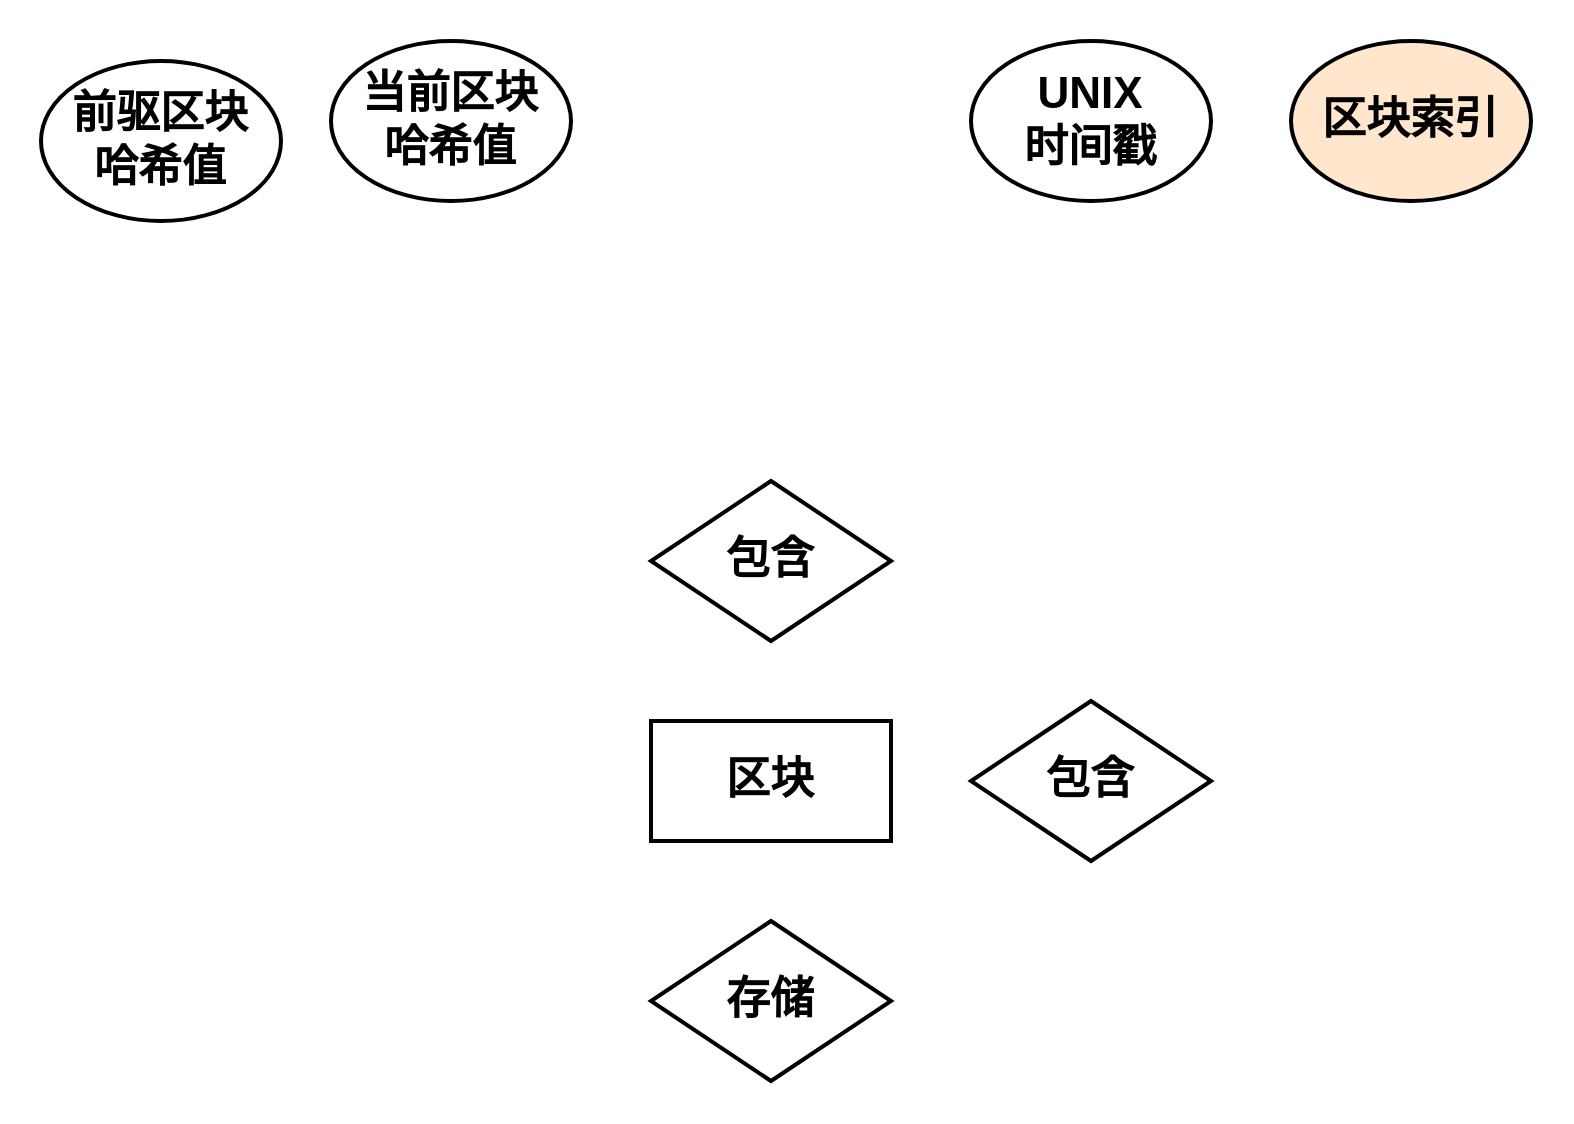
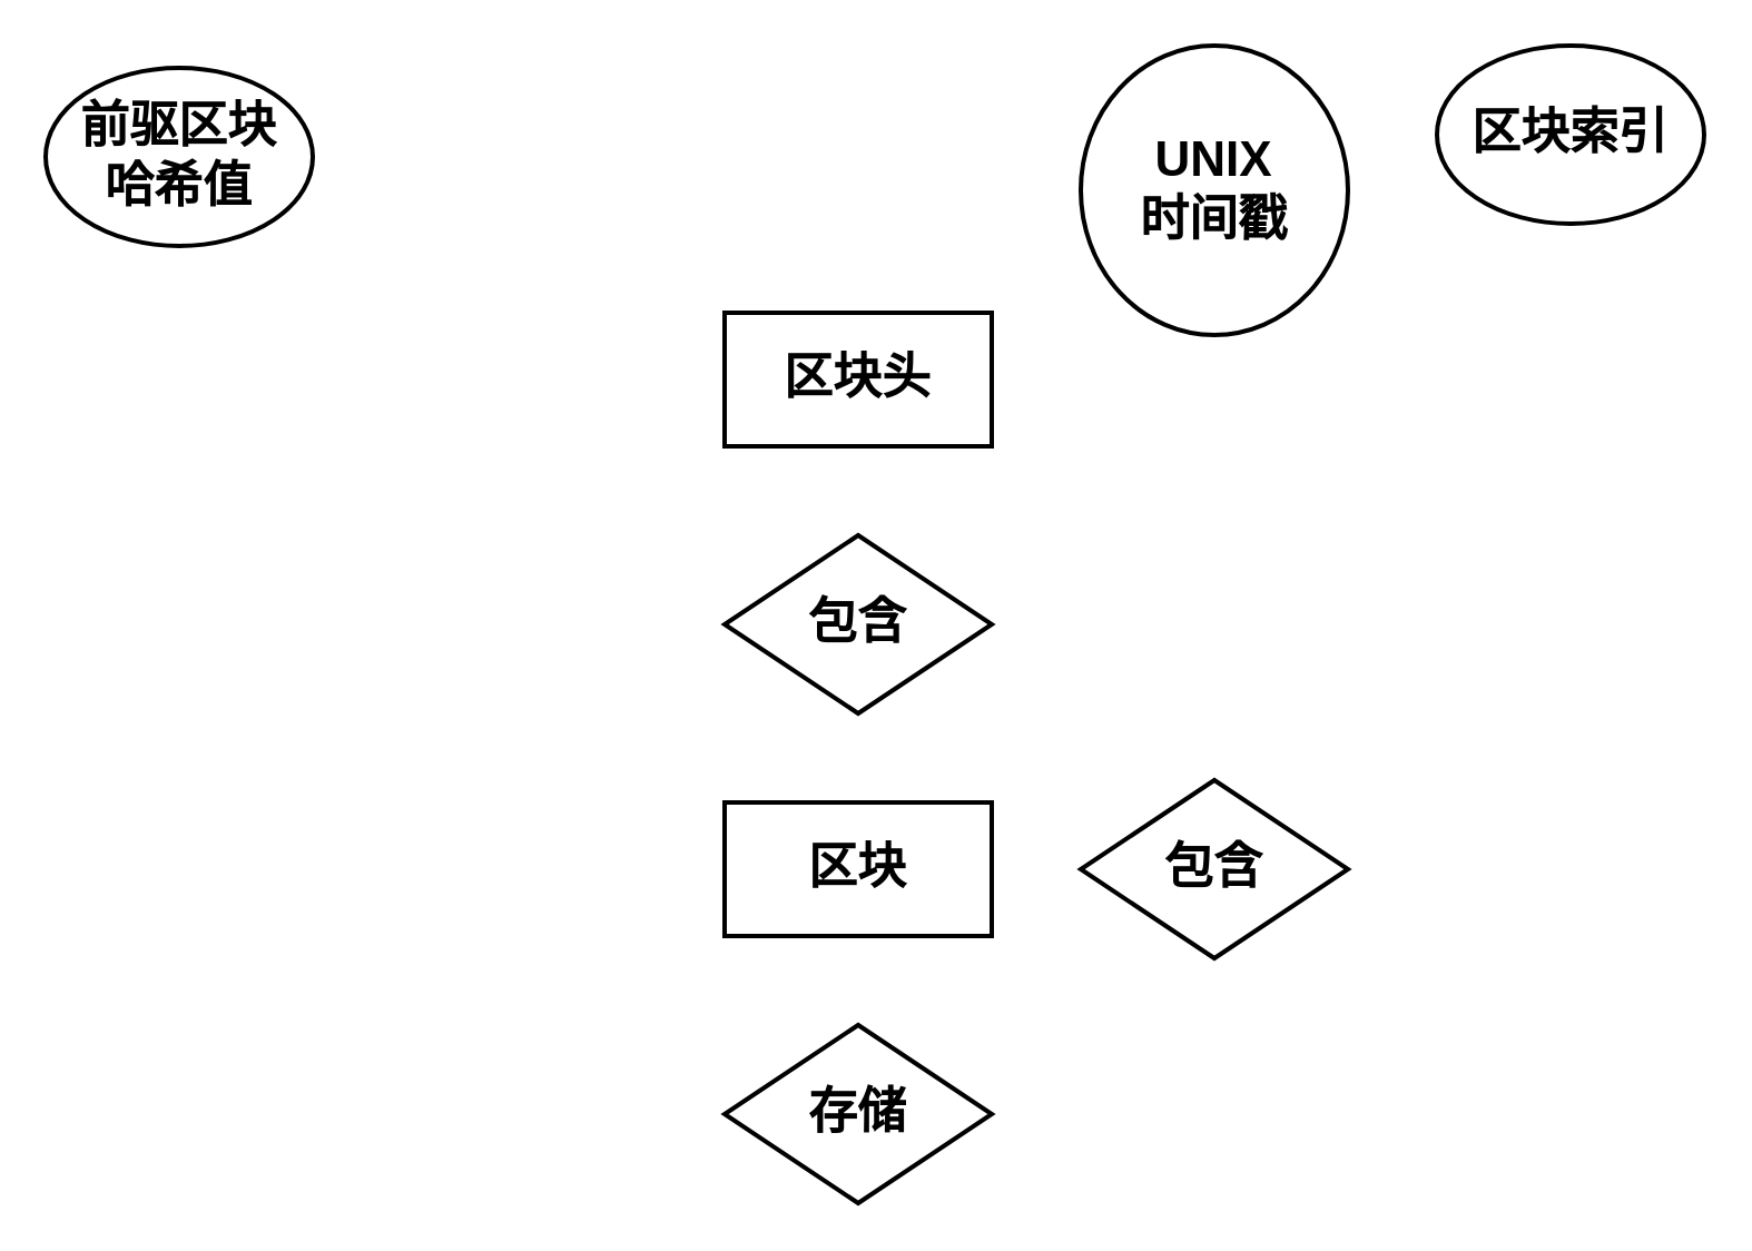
  <mxCell id="0" />
  <mxCell id="1" parent="0" />
  <mxCell id="2" value="&lt;font style=&quot;font-size: 22px&quot;&gt;&lt;b&gt;区块&lt;/b&gt;&lt;/font&gt;" style="rounded=0;whiteSpace=wrap;html=1;strokeWidth=2;" vertex="1" parent="1"><mxGeometry x="325" y="360" width="120" height="60" as="geometry" /></mxCell>
  <mxCell id="3" value="&lt;font style=&quot;font-size: 22px&quot;&gt;&lt;b&gt;包含&lt;/b&gt;&lt;/font&gt;" style="rhombus;whiteSpace=wrap;html=1;strokeWidth=2;" vertex="1" parent="1"><mxGeometry x="325" y="240" width="120" height="80" as="geometry" /></mxCell>
+ <mxCell id="4" value="&lt;font style=&quot;font-size: 22px&quot;&gt;&lt;b&gt;区块头&lt;/b&gt;&lt;/font&gt;" style="rounded=0;whiteSpace=wrap;html=1;strokeWidth=2;" vertex="1" parent="1"><mxGeometry x="325" y="140" width="120" height="60" as="geometry" /></mxCell>
  <mxCell id="5" value="&lt;font style=&quot;font-size: 22px&quot;&gt;&lt;b&gt;包含&lt;/b&gt;&lt;/font&gt;" style="rhombus;whiteSpace=wrap;html=1;strokeWidth=2;" vertex="1" parent="1"><mxGeometry x="485" y="350" width="120" height="80" as="geometry" /></mxCell>
  <mxCell id="6" value="&lt;span style=&quot;font-size: 22px&quot;&gt;&lt;b&gt;存储&lt;/b&gt;&lt;/span&gt;" style="rhombus;whiteSpace=wrap;html=1;strokeWidth=2;" vertex="1" parent="1"><mxGeometry x="325" y="460" width="120" height="80" as="geometry" /></mxCell>
  <mxCell id="7" value="&lt;font style=&quot;font-size: 22px&quot;&gt;&lt;b&gt;前驱区块&lt;br&gt;哈希值&lt;/b&gt;&lt;/font&gt;" style="ellipse;whiteSpace=wrap;html=1;strokeWidth=2;" vertex="1" parent="1"><mxGeometry x="20" y="30" width="120" height="80" as="geometry" /></mxCell>
- <mxCell id="8" value="&lt;span style=&quot;font-size: 22px&quot;&gt;&lt;b&gt;当前区块&lt;br&gt;哈希值&lt;/b&gt;&lt;/span&gt;" style="ellipse;whiteSpace=wrap;html=1;strokeWidth=2;" vertex="1" parent="1"><mxGeometry x="165" y="20" width="120" height="80" as="geometry" /></mxCell>
- <mxCell id="9" value="&lt;span style=&quot;font-size: 22px&quot;&gt;&lt;b&gt;UNIX&lt;br&gt;时间戳&lt;/b&gt;&lt;/span&gt;" style="ellipse;whiteSpace=wrap;html=1;strokeWidth=2;" vertex="1" parent="1"><mxGeometry x="485" y="20" width="120" height="80" as="geometry" /></mxCell>
- <mxCell id="10" value="&lt;span style=&quot;font-size: 22px&quot;&gt;&lt;b&gt;区块索引&lt;/b&gt;&lt;/span&gt;" style="ellipse;whiteSpace=wrap;html=1;strokeWidth=2;fillColor=#ffe6cc;" vertex="1" parent="1"><mxGeometry x="645" y="20" width="120" height="80" as="geometry" /></mxCell>
+ <mxCell id="9" value="&lt;span style=&quot;font-size: 22px&quot;&gt;&lt;b&gt;UNIX&lt;br&gt;时间戳&lt;/b&gt;&lt;/span&gt;" style="ellipse;whiteSpace=wrap;html=1;strokeWidth=2;" vertex="1" parent="1"><mxGeometry x="485" y="20" width="120" height="130" as="geometry" /></mxCell>
+ <mxCell id="10" value="&lt;span style=&quot;font-size: 22px&quot;&gt;&lt;b&gt;区块索引&lt;/b&gt;&lt;/span&gt;" style="ellipse;whiteSpace=wrap;html=1;strokeWidth=2;" vertex="1" parent="1"><mxGeometry x="645" y="20" width="120" height="80" as="geometry" /></mxCell>
